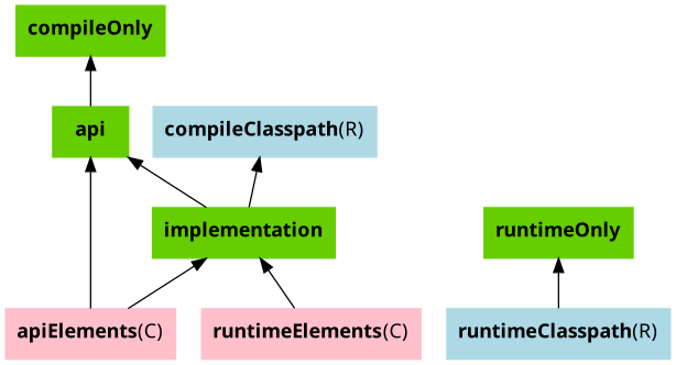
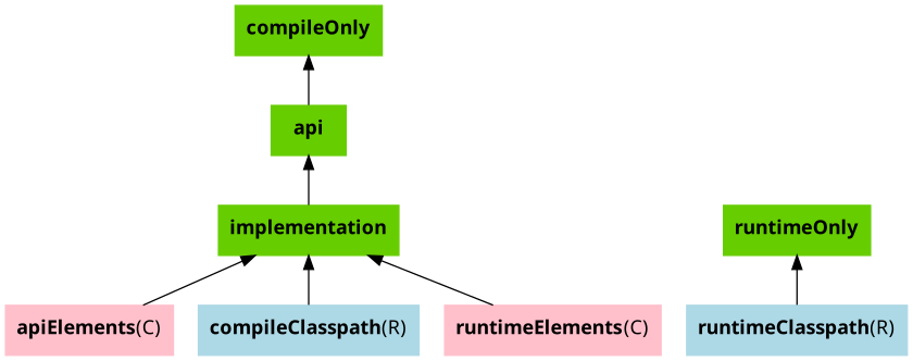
  digraph {
    fontname=Sans
    rankdir=BT
    node [bgcolor=chartreuse3 color=chartreuse3 fontname=Sans shape=box style=filled]
    edge [fontname=Sans]
    n1 [bgcolor=pink color=pink label=<<B>apiElements</B>(C)>]
    n2 [label=<<B>api</B>>]
    n3 [label=<<B>implementation</B>>]
    n4 [label=<<B>compileOnly</B>>]
    n5 [bgcolor=lightblue color=lightblue label=<<B>compileClasspath</B>(R)>]
    n6 [bgcolor=lightblue color=lightblue label=<<B>runtimeClasspath</B>(R)>]
    n7 [label=<<B>runtimeOnly</B>>]
    n8 [bgcolor=pink color=pink label=<<B>runtimeElements</B>(C)>]
-   n1 -> n2
    n1 -> n3
    n2 -> n4
    n3 -> n2
-   n3 -> n5
+   n5 -> n3
    n6 -> n7
    n8 -> n3
  }
